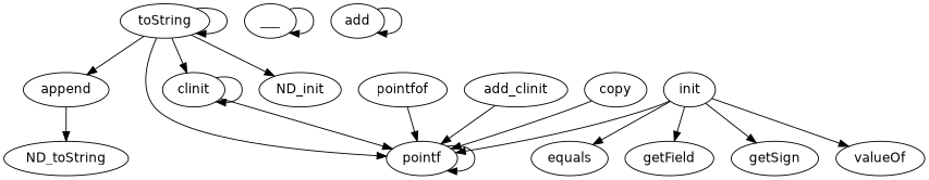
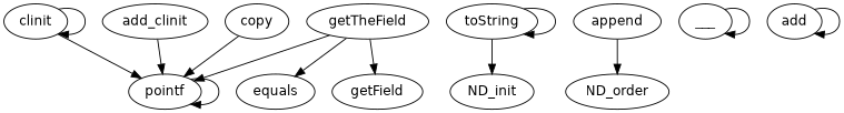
  digraph {
    fontname="DejaVu Sans"
    node [fontname="DejaVu Sans"]
    edge [fontname="DejaVu Sans"]
    n1 [label=pointf]
    toString
    append
    clinit
    n5 [label=ND_init]
-   ND_order [label=ND_toString]
-   pointfof
+   ND_order
    n8 [label=add_clinit]
    copy
    ___
    n11 [label=add]
-   getTheField [label=init]
+   getTheField
    equals
    getField
-   getSign
-   valueOf
    n1 -> n1
-   toString -> n1
    toString -> toString
-   toString -> append
-   toString -> clinit
    toString -> n5
    append -> ND_order
    clinit -> n1
    clinit -> clinit
-   pointfof -> n1
    n8 -> n1
    copy -> n1
    ___ -> ___
    n11 -> n11
    getTheField -> n1
    getTheField -> equals
    getTheField -> getField
-   getTheField -> getSign
-   getTheField -> valueOf
  }
